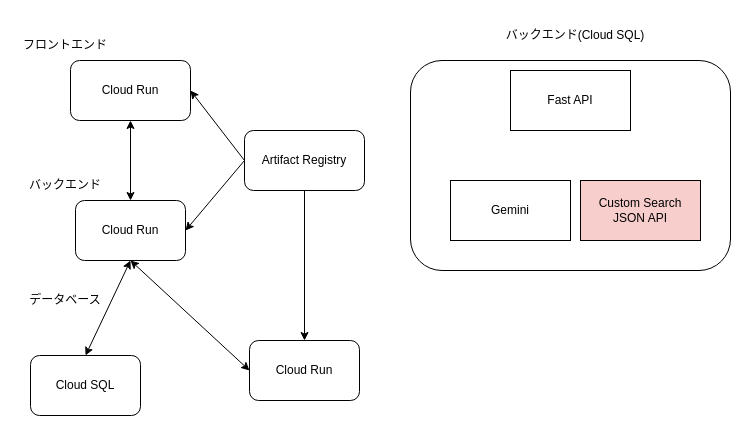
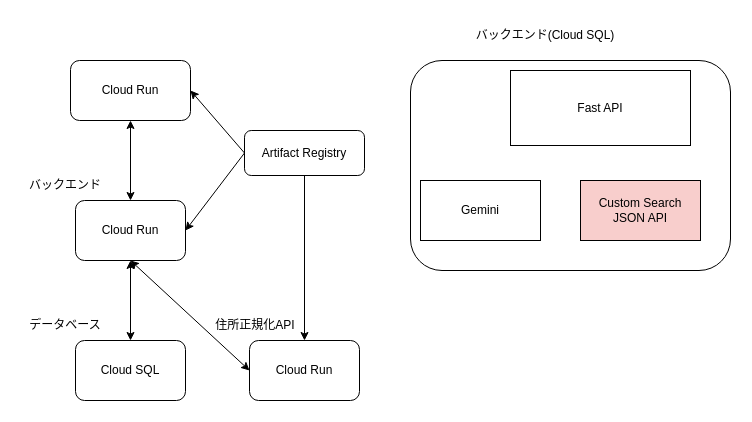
  <mxCell id="0" />
  <mxCell id="1" parent="0" />
  <mxCell id="2" value="Cloud Run" style="rounded=1;whiteSpace=wrap;html=1;" vertex="1" parent="1"><mxGeometry x="70" y="60" width="120" height="60" as="geometry" /></mxCell>
- <mxCell id="3" value="フロントエンド" style="text;strokeColor=none;align=center;fillColor=none;html=1;verticalAlign=middle;whiteSpace=wrap;rounded=0;" vertex="1" parent="1"><mxGeometry x="20" y="30" width="90" height="30" as="geometry" /></mxCell>
  <mxCell id="4" value="バックエンド" style="text;strokeColor=none;align=center;fillColor=none;html=1;verticalAlign=middle;whiteSpace=wrap;rounded=0;" vertex="1" parent="1"><mxGeometry x="20" y="170" width="90" height="30" as="geometry" /></mxCell>
  <mxCell id="5" value="Cloud Run" style="rounded=1;whiteSpace=wrap;html=1;" vertex="1" parent="1"><mxGeometry x="75" y="200" width="110" height="60" as="geometry" /></mxCell>
+ <mxCell id="6" value="住所正規化API" style="text;strokeColor=none;align=center;fillColor=none;html=1;verticalAlign=middle;whiteSpace=wrap;rounded=0;" vertex="1" parent="1"><mxGeometry x="210" y="310" width="90" height="30" as="geometry" /></mxCell>
  <mxCell id="7" value="Cloud Run" style="rounded=1;whiteSpace=wrap;html=1;" vertex="1" parent="1"><mxGeometry x="249" y="340" width="110" height="60" as="geometry" /></mxCell>
- <mxCell id="8" value="Cloud SQL" style="rounded=1;whiteSpace=wrap;html=1;" vertex="1" parent="1"><mxGeometry x="30" y="355" width="110" height="60" as="geometry" /></mxCell>
- <mxCell id="9" value="データベース" style="text;strokeColor=none;align=center;fillColor=none;html=1;verticalAlign=middle;whiteSpace=wrap;rounded=0;" vertex="1" parent="1"><mxGeometry x="20" y="285" width="90" height="30" as="geometry" /></mxCell>
- <mxCell id="10" value="バックエンド(Cloud SQL)" style="text;strokeColor=none;align=center;fillColor=none;html=1;verticalAlign=middle;whiteSpace=wrap;rounded=0;" vertex="1" parent="1"><mxGeometry x="500" y="20" width="150" height="30" as="geometry" /></mxCell>
+ <mxCell id="8" value="Cloud SQL" style="rounded=1;whiteSpace=wrap;html=1;" vertex="1" parent="1"><mxGeometry x="75" y="340" width="110" height="60" as="geometry" /></mxCell>
+ <mxCell id="9" value="データベース" style="text;strokeColor=none;align=center;fillColor=none;html=1;verticalAlign=middle;whiteSpace=wrap;rounded=0;" vertex="1" parent="1"><mxGeometry x="20" y="310" width="90" height="30" as="geometry" /></mxCell>
+ <mxCell id="10" value="バックエンド(Cloud SQL)" style="text;strokeColor=none;align=center;fillColor=none;html=1;verticalAlign=middle;whiteSpace=wrap;rounded=0;" vertex="1" parent="1"><mxGeometry x="470" y="20" width="150" height="30" as="geometry" /></mxCell>
  <mxCell id="11" value="" style="rounded=1;whiteSpace=wrap;html=1;" vertex="1" parent="1"><mxGeometry x="410" y="60" width="320" height="210" as="geometry" /></mxCell>
- <mxCell id="12" value="Fast API" style="rounded=0;whiteSpace=wrap;html=1;" vertex="1" parent="1"><mxGeometry x="510" y="70" width="120" height="60" as="geometry" /></mxCell>
- <mxCell id="13" value="Gemini" style="rounded=0;whiteSpace=wrap;html=1;" vertex="1" parent="1"><mxGeometry x="450" y="180" width="120" height="60" as="geometry" /></mxCell>
+ <mxCell id="12" value="Fast API" style="rounded=0;whiteSpace=wrap;html=1;" vertex="1" parent="1"><mxGeometry x="510" y="70" width="180" height="75" as="geometry" /></mxCell>
+ <mxCell id="13" value="Gemini" style="rounded=0;whiteSpace=wrap;html=1;" vertex="1" parent="1"><mxGeometry x="420" y="180" width="120" height="60" as="geometry" /></mxCell>
  <mxCell id="14" value="Custom Search JSON API" style="rounded=0;whiteSpace=wrap;html=1;movable=1;resizable=1;rotatable=1;deletable=1;editable=1;locked=0;connectable=1;fillColor=#f8cecc;" vertex="1" parent="1"><mxGeometry x="580" y="180" width="120" height="60" as="geometry" /></mxCell>
  <mxCell id="15" value="" style="endArrow=classic;startArrow=classic;html=1;rounded=0;exitX=0.5;exitY=0;exitDx=0;exitDy=0;" edge="1" parent="1" source="5"><mxGeometry width="50" height="50" relative="1" as="geometry"><mxPoint x="290" y="330" as="sourcePoint" /><mxPoint x="130" y="120" as="targetPoint" /></mxGeometry></mxCell>
  <mxCell id="16" value="" style="endArrow=classic;startArrow=classic;html=1;rounded=0;exitX=0.5;exitY=0;exitDx=0;exitDy=0;entryX=0.5;entryY=1;entryDx=0;entryDy=0;" edge="1" parent="1" source="8" target="5"><mxGeometry width="50" height="50" relative="1" as="geometry"><mxPoint x="140" y="210" as="sourcePoint" /><mxPoint x="140" y="130" as="targetPoint" /></mxGeometry></mxCell>
  <mxCell id="17" value="" style="endArrow=classic;startArrow=classic;html=1;rounded=0;exitX=0;exitY=0.5;exitDx=0;exitDy=0;entryX=0.5;entryY=1;entryDx=0;entryDy=0;" edge="1" parent="1" source="7" target="5"><mxGeometry width="50" height="50" relative="1" as="geometry"><mxPoint x="140" y="350" as="sourcePoint" /><mxPoint x="170" y="280" as="targetPoint" /></mxGeometry></mxCell>
- <mxCell id="18" value="Artifact Registry" style="rounded=1;whiteSpace=wrap;html=1;" vertex="1" parent="1"><mxGeometry x="244" y="130" width="120" height="60" as="geometry" /></mxCell>
+ <mxCell id="18" value="Artifact Registry" style="rounded=1;whiteSpace=wrap;html=1;" vertex="1" parent="1"><mxGeometry x="244" y="130" width="120" height="45" as="geometry" /></mxCell>
  <mxCell id="19" value="" style="endArrow=classic;html=1;rounded=0;exitX=0;exitY=0.5;exitDx=0;exitDy=0;entryX=1;entryY=0.5;entryDx=0;entryDy=0;" edge="1" parent="1" source="18" target="2"><mxGeometry width="50" height="50" relative="1" as="geometry"><mxPoint x="290" y="330" as="sourcePoint" /><mxPoint x="340" y="280" as="targetPoint" /></mxGeometry></mxCell>
  <mxCell id="20" value="" style="endArrow=classic;html=1;rounded=0;exitX=0;exitY=0.5;exitDx=0;exitDy=0;entryX=1;entryY=0.5;entryDx=0;entryDy=0;" edge="1" parent="1" source="18" target="5"><mxGeometry width="50" height="50" relative="1" as="geometry"><mxPoint x="260" y="100" as="sourcePoint" /><mxPoint x="185" y="200" as="targetPoint" /></mxGeometry></mxCell>
  <mxCell id="21" value="" style="endArrow=classic;html=1;rounded=0;exitX=0.5;exitY=1;exitDx=0;exitDy=0;entryX=0.5;entryY=0;entryDx=0;entryDy=0;" edge="1" parent="1" source="18" target="7"><mxGeometry width="50" height="50" relative="1" as="geometry"><mxPoint x="290" y="330" as="sourcePoint" /><mxPoint x="340" y="280" as="targetPoint" /></mxGeometry></mxCell>
